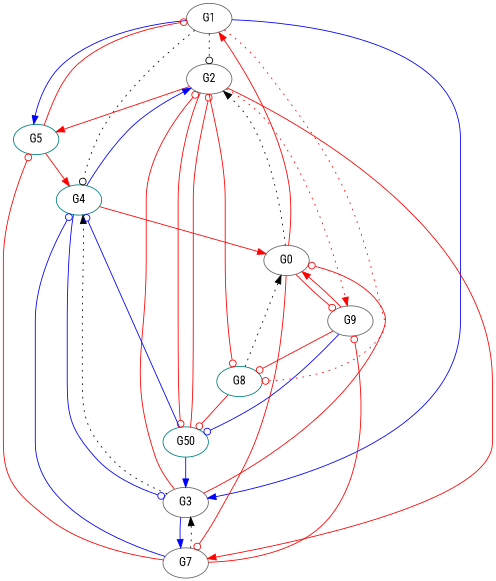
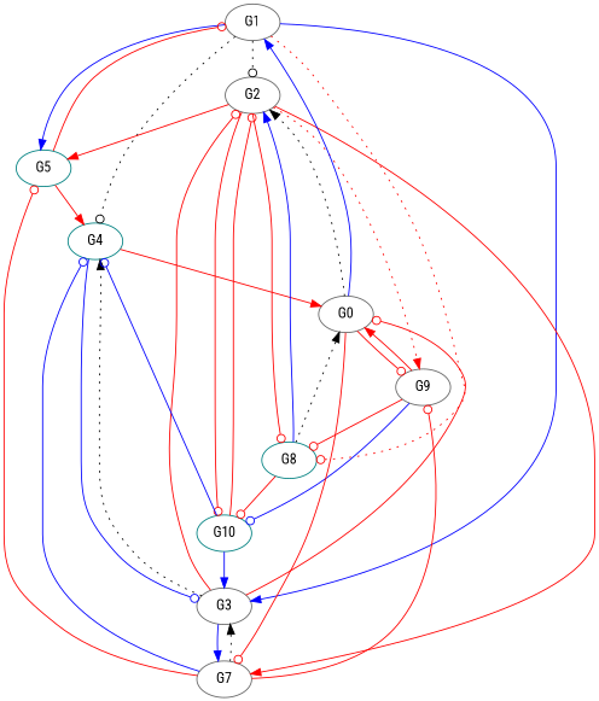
  digraph {
    fontname="Roboto Condensed"
    node [color=gray40 fontname="Roboto Condensed"]
    edge [arrowhead=odot fontname="Roboto Condensed" color=red]
    n1 [label=G1]
    n2 [label=G2]
    n3 [label=G3]
    n4 [color=teal label=G4]
    n5 [color=teal label=G5]
    n6 [color=teal label=G8]
    n7 [label=G7]
    n8 [label=G9]
-   n9 [color=teal label=G50]
+   n9 [color=teal label=G10]
    n10 [label=G0]
    n1 -> n2 [style=dotted color=""]
    n1 -> n3 [arrowhead=normal color=blue]
    n1 -> n4 [style=dotted color=""]
    n1 -> n5 [arrowhead=normal color=blue]
    n1 -> n6 [style=dotted]
    n2 -> n5 [arrowhead=normal]
    n2 -> n6
    n2 -> n7 [arrowhead=normal]
    n2 -> n8 [arrowhead=normal style=dotted]
    n2 -> n9
    n3 -> n2
    n3 -> n4 [arrowhead=normal style=dotted color=""]
    n3 -> n7 [arrowhead=normal color=blue]
    n3 -> n10
    n4 -> n3 [color=blue]
    n4 -> n10 [arrowhead=normal]
    n5 -> n1
    n5 -> n4 [arrowhead=normal]
-   n4 -> n2 [arrowhead=normal color=blue]
+   n6 -> n2 [arrowhead=normal color=blue]
    n6 -> n9
    n6 -> n10 [arrowhead=normal style=dotted color=""]
    n7 -> n3 [arrowhead=normal style=dotted color=""]
    n7 -> n4 [color=blue]
    n7 -> n5
    n7 -> n8
    n8 -> n6
    n8 -> n9 [color=blue]
    n8 -> n10 [arrowhead=normal]
    n9 -> n2
    n9 -> n3 [arrowhead=normal color=blue]
    n9 -> n4 [color=blue]
-   n10 -> n1 [arrowhead=normal]
+   n10 -> n1 [arrowhead=normal color=blue]
    n10 -> n2 [arrowhead=normal style=dotted color=""]
    n10 -> n7
    n10 -> n8
  }
